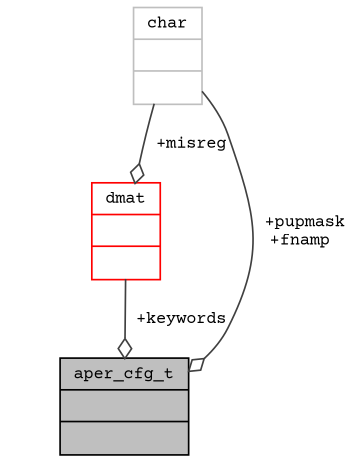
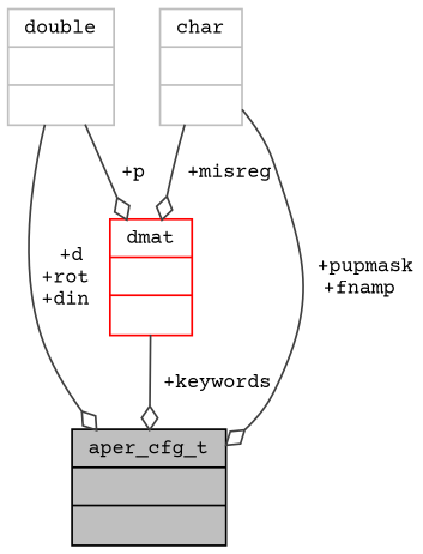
  digraph {
    fontname="Courier Prime"
    node [color=grey75 fontname="Courier Prime" fontsize=10 shape=record]
    edge [arrowhead=odiamond color=grey25 fontname="Courier Prime" fontsize=10 labelfontname=Helvetica labelfontsize=10 style=solid]
    n1 [color=black fillcolor=grey75 fontcolor=black height=0.2 label="{aper_cfg_t\n||}" style=filled width=0.4]
+   n2 [height=0.2 label="{double\n||}" width=0.4]
    n3 [color=red height=0.2 label="{dmat\n||}" width=0.4]
    n4 [height=0.2 label="{char\n||}" width=0.4]
+   n2 -> n1 [label=" +d\n+rot\n+din"]
+   n2 -> n3 [label=" +p"]
    n3 -> n1 [label=" +keywords"]
    n4 -> n1 [label=" +pupmask\n+fnamp"]
    n4 -> n3 [label=" +misreg"]
  }
